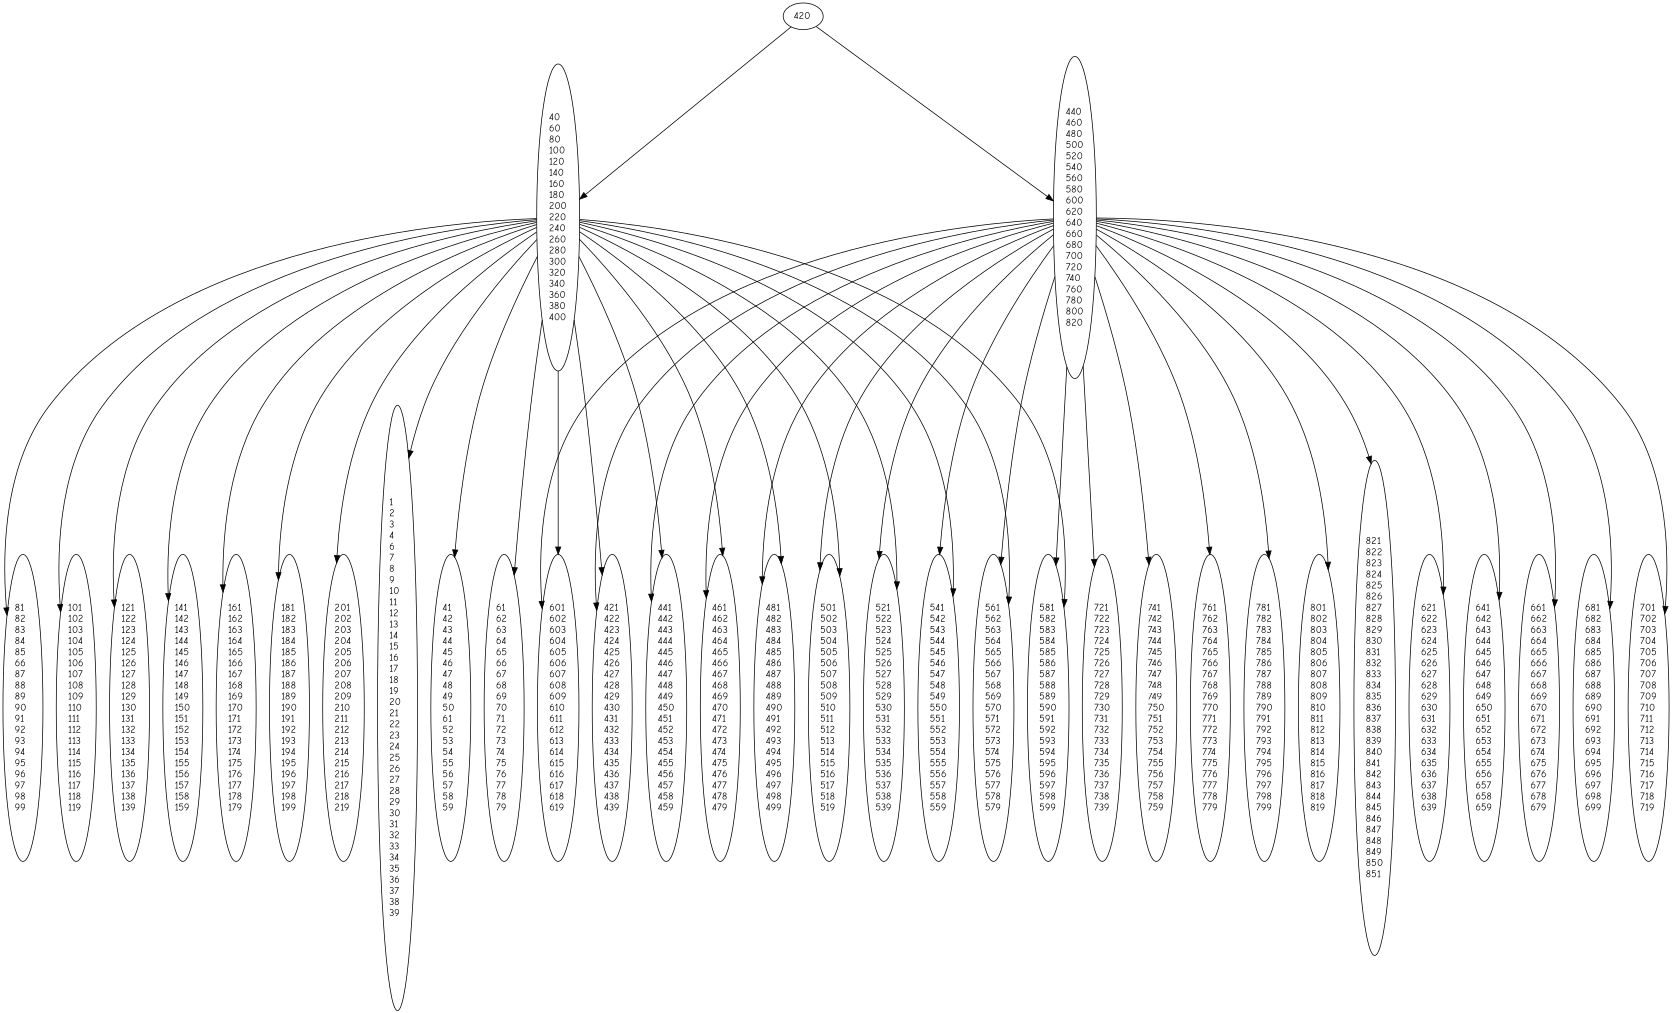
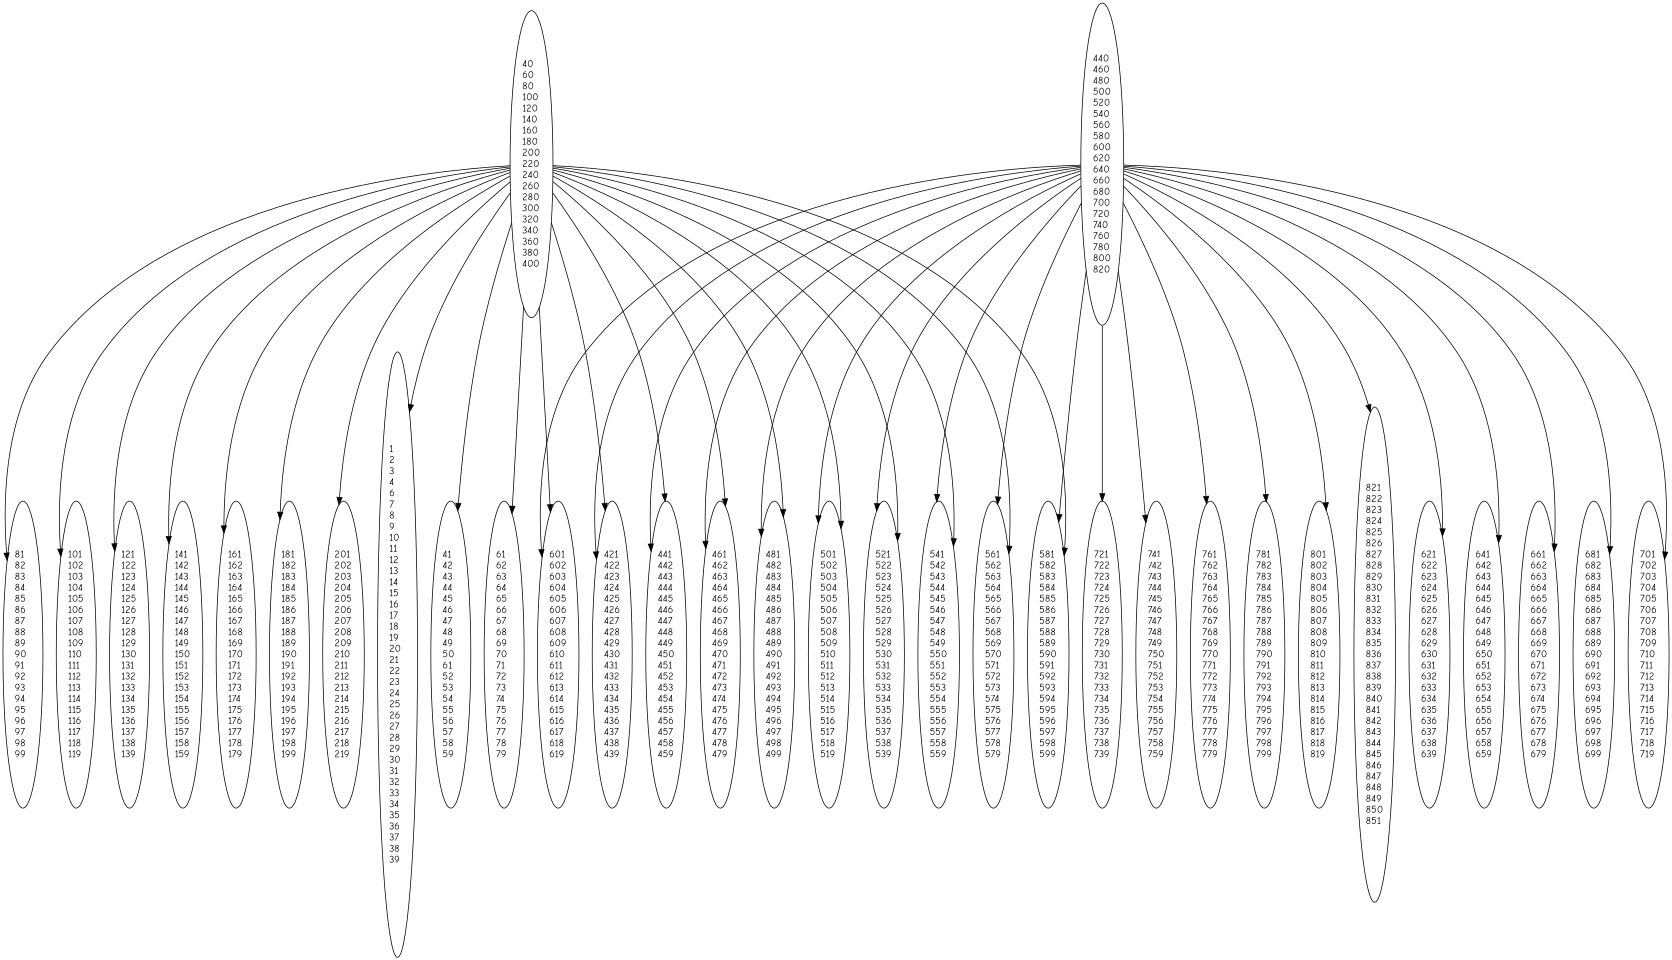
  digraph {
    fontname="Comic Neue"
    node [fontname="Comic Neue"]
    edge [fontname="Comic Neue"]
-   n1 [label="420\l"]
    n2 [label="40\l60\l80\l100\l120\l140\l160\l180\l200\l220\l240\l260\l280\l300\l320\l340\l360\l380\l400\l"]
    n3 [label="440\l460\l480\l500\l520\l540\l560\l580\l600\l620\l640\l660\l680\l700\l720\l740\l760\l780\l800\l820\l"]
    n4 [label="1\l2\l3\l4\l6\l7\l8\l9\l10\l11\l12\l13\l14\l15\l16\l17\l18\l19\l20\l21\l22\l23\l24\l25\l26\l27\l28\l29\l30\l31\l32\l33\l34\l35\l36\l37\l38\l39\l"]
    n5 [label="41\l42\l43\l44\l45\l46\l47\l48\l49\l50\l61\l52\l53\l54\l55\l56\l57\l58\l59\l"]
    n6 [label="61\l62\l63\l64\l65\l66\l67\l68\l69\l70\l71\l72\l73\l74\l75\l76\l77\l78\l79\l"]
-   n7 [label="81\l82\l83\l84\l85\l66\l87\l88\l89\l90\l91\l92\l93\l94\l95\l96\l97\l98\l99\l"]
+   n7 [label="81\l82\l83\l84\l85\l86\l87\l88\l89\l90\l91\l92\l93\l94\l95\l96\l97\l98\l99\l"]
    n8 [label="101\l102\l103\l104\l105\l106\l107\l108\l109\l110\l111\l112\l113\l114\l115\l116\l117\l118\l119\l"]
    n9 [label="121\l122\l123\l124\l125\l126\l127\l128\l129\l130\l131\l132\l133\l134\l135\l136\l137\l138\l139\l"]
    n10 [label="141\l142\l143\l144\l145\l146\l147\l148\l149\l150\l151\l152\l153\l154\l155\l156\l157\l158\l159\l"]
    n11 [label="161\l162\l163\l164\l165\l166\l167\l168\l169\l170\l171\l172\l173\l174\l175\l176\l177\l178\l179\l"]
    n12 [label="181\l182\l183\l184\l185\l186\l187\l188\l189\l190\l191\l192\l193\l194\l195\l196\l197\l198\l199\l"]
    n13 [label="201\l202\l203\l204\l205\l206\l207\l208\l209\l210\l211\l212\l213\l214\l215\l216\l217\l218\l219\l"]
    n14 [label="421\l422\l423\l424\l425\l426\l427\l428\l429\l430\l431\l432\l433\l434\l435\l436\l437\l438\l439\l"]
    n15 [label="441\l442\l443\l444\l445\l446\l447\l448\l449\l450\l451\l452\l453\l454\l455\l456\l457\l458\l459\l"]
    n16 [label="461\l462\l463\l464\l465\l466\l467\l468\l469\l470\l471\l472\l473\l474\l475\l476\l477\l478\l479\l"]
    n17 [label="481\l482\l483\l484\l485\l486\l487\l488\l489\l490\l491\l492\l493\l494\l495\l496\l497\l498\l499\l"]
    n18 [label="501\l502\l503\l504\l505\l506\l507\l508\l509\l510\l511\l512\l513\l514\l515\l516\l517\l518\l519\l"]
    n19 [label="521\l522\l523\l524\l525\l526\l527\l528\l529\l530\l531\l532\l533\l534\l535\l536\l537\l538\l539\l"]
    n20 [label="541\l542\l543\l544\l545\l546\l547\l548\l549\l550\l551\l552\l553\l554\l555\l556\l557\l558\l559\l"]
    n21 [label="561\l562\l563\l564\l565\l566\l567\l568\l569\l570\l571\l572\l573\l574\l575\l576\l577\l578\l579\l"]
    n22 [label="581\l582\l583\l584\l585\l586\l587\l588\l589\l590\l591\l592\l593\l594\l595\l596\l597\l598\l599\l"]
    n23 [label="601\l602\l603\l604\l605\l606\l607\l608\l609\l610\l611\l612\l613\l614\l615\l616\l617\l618\l619\l"]
    n24 [label="621\l622\l623\l624\l625\l626\l627\l628\l629\l630\l631\l632\l633\l634\l635\l636\l637\l638\l639\l"]
    n25 [label="641\l642\l643\l644\l645\l646\l647\l648\l649\l650\l651\l652\l653\l654\l655\l656\l657\l658\l659\l"]
    n26 [label="661\l662\l663\l664\l665\l666\l667\l668\l669\l670\l671\l672\l673\l674\l675\l676\l677\l678\l679\l"]
    n27 [label="681\l682\l683\l684\l685\l686\l687\l688\l689\l690\l691\l692\l693\l694\l695\l696\l697\l698\l699\l"]
    n28 [label="701\l702\l703\l704\l705\l706\l707\l708\l709\l710\l711\l712\l713\l714\l715\l716\l717\l718\l719\l"]
    n29 [label="721\l722\l723\l724\l725\l726\l727\l728\l729\l730\l731\l732\l733\l734\l735\l736\l737\l738\l739\l"]
    n30 [label="741\l742\l743\l744\l745\l746\l747\l748\l749\l750\l751\l752\l753\l754\l755\l756\l757\l758\l759\l"]
    n31 [label="761\l762\l763\l764\l765\l766\l767\l768\l769\l770\l771\l772\l773\l774\l775\l776\l777\l778\l779\l"]
    n32 [label="781\l782\l783\l784\l785\l786\l787\l788\l789\l790\l791\l792\l793\l794\l795\l796\l797\l798\l799\l"]
    n33 [label="801\l802\l803\l804\l805\l806\l807\l808\l809\l810\l811\l812\l813\l814\l815\l816\l817\l818\l819\l"]
    n34 [label="821\l822\l823\l824\l825\l826\l827\l828\l829\l830\l831\l832\l833\l834\l835\l836\l837\l838\l839\l840\l841\l842\l843\l844\l845\l846\l847\l848\l849\l850\l851\l"]
-   n1 -> n2
-   n1 -> n3
    n2 -> n4
    n2 -> n5
    n2 -> n6
    n2 -> n7
    n2 -> n8
    n2 -> n9
    n2 -> n10
    n2 -> n11
    n2 -> n12
    n2 -> n13
    n2 -> n14
    n2 -> n15
    n2 -> n16
    n2 -> n17
    n2 -> n18
    n2 -> n19
    n2 -> n20
    n2 -> n21
    n2 -> n22
    n2 -> n23
    n3 -> n14
    n3 -> n15
    n3 -> n16
    n3 -> n17
    n3 -> n18
    n3 -> n19
    n3 -> n20
    n3 -> n21
    n3 -> n22
    n3 -> n23
    n3 -> n24
    n3 -> n25
    n3 -> n26
    n3 -> n27
    n3 -> n28
    n3 -> n29
    n3 -> n30
    n3 -> n31
    n3 -> n32
    n3 -> n33
    n3 -> n34
  }
